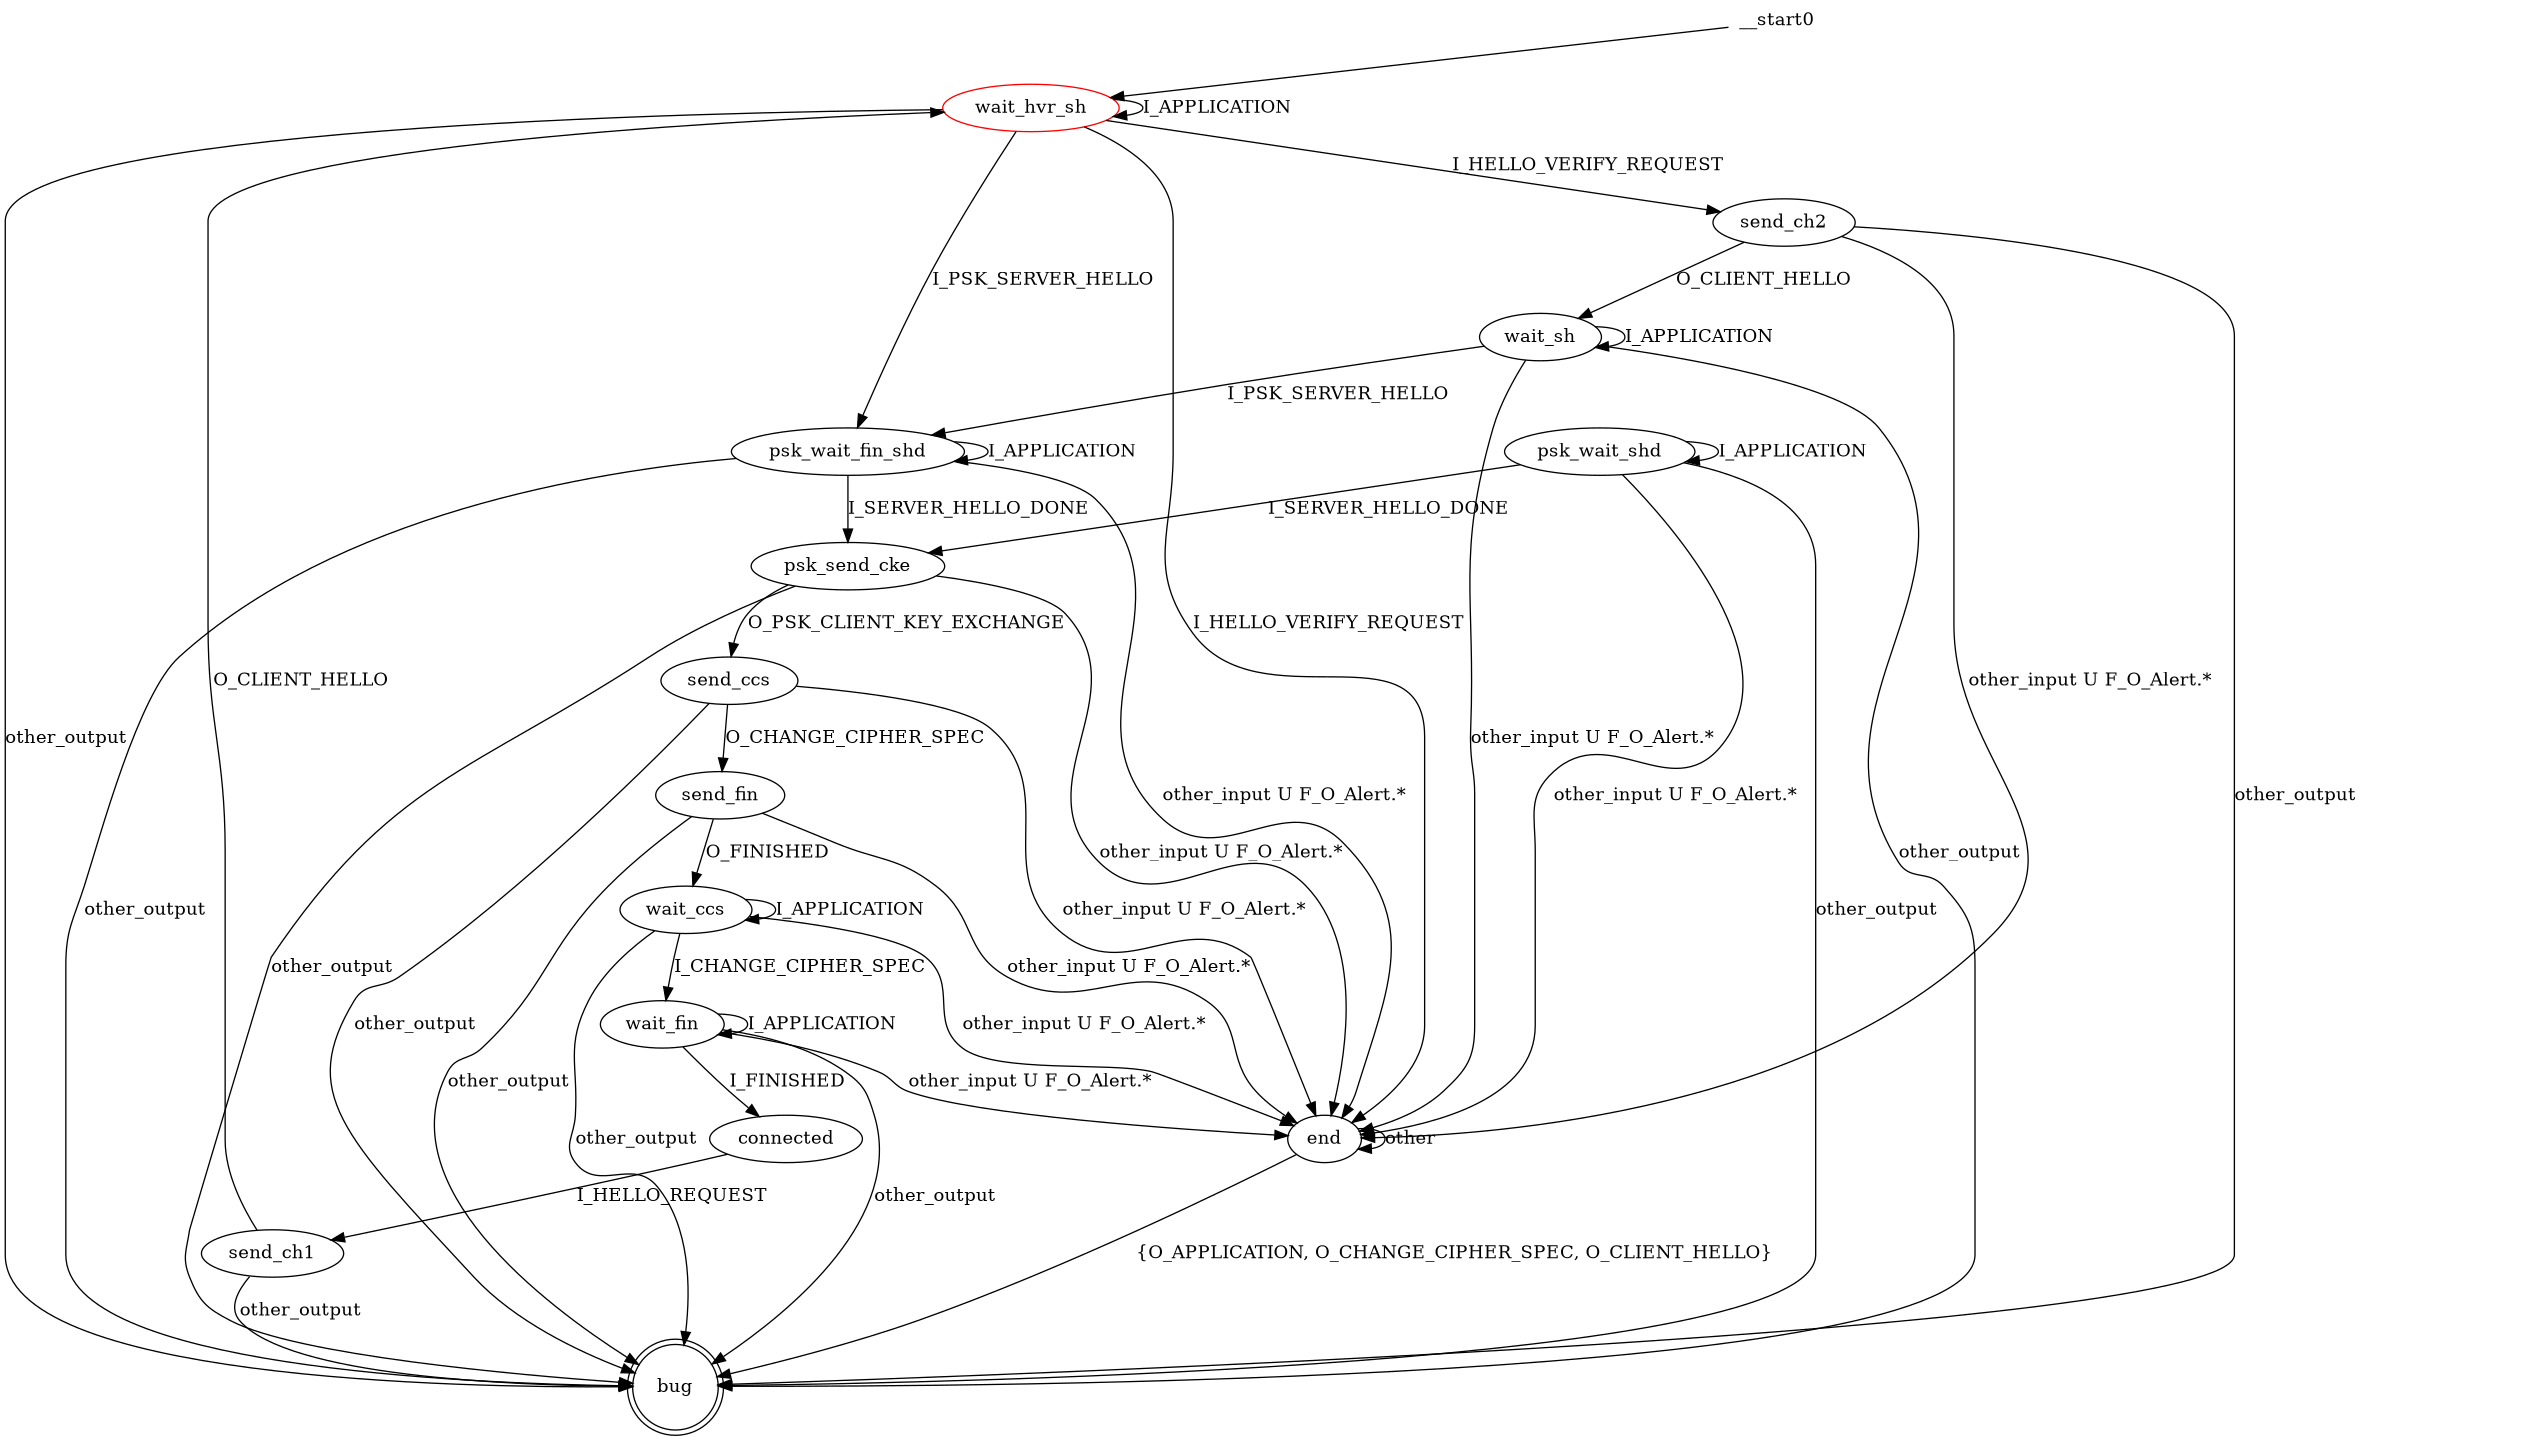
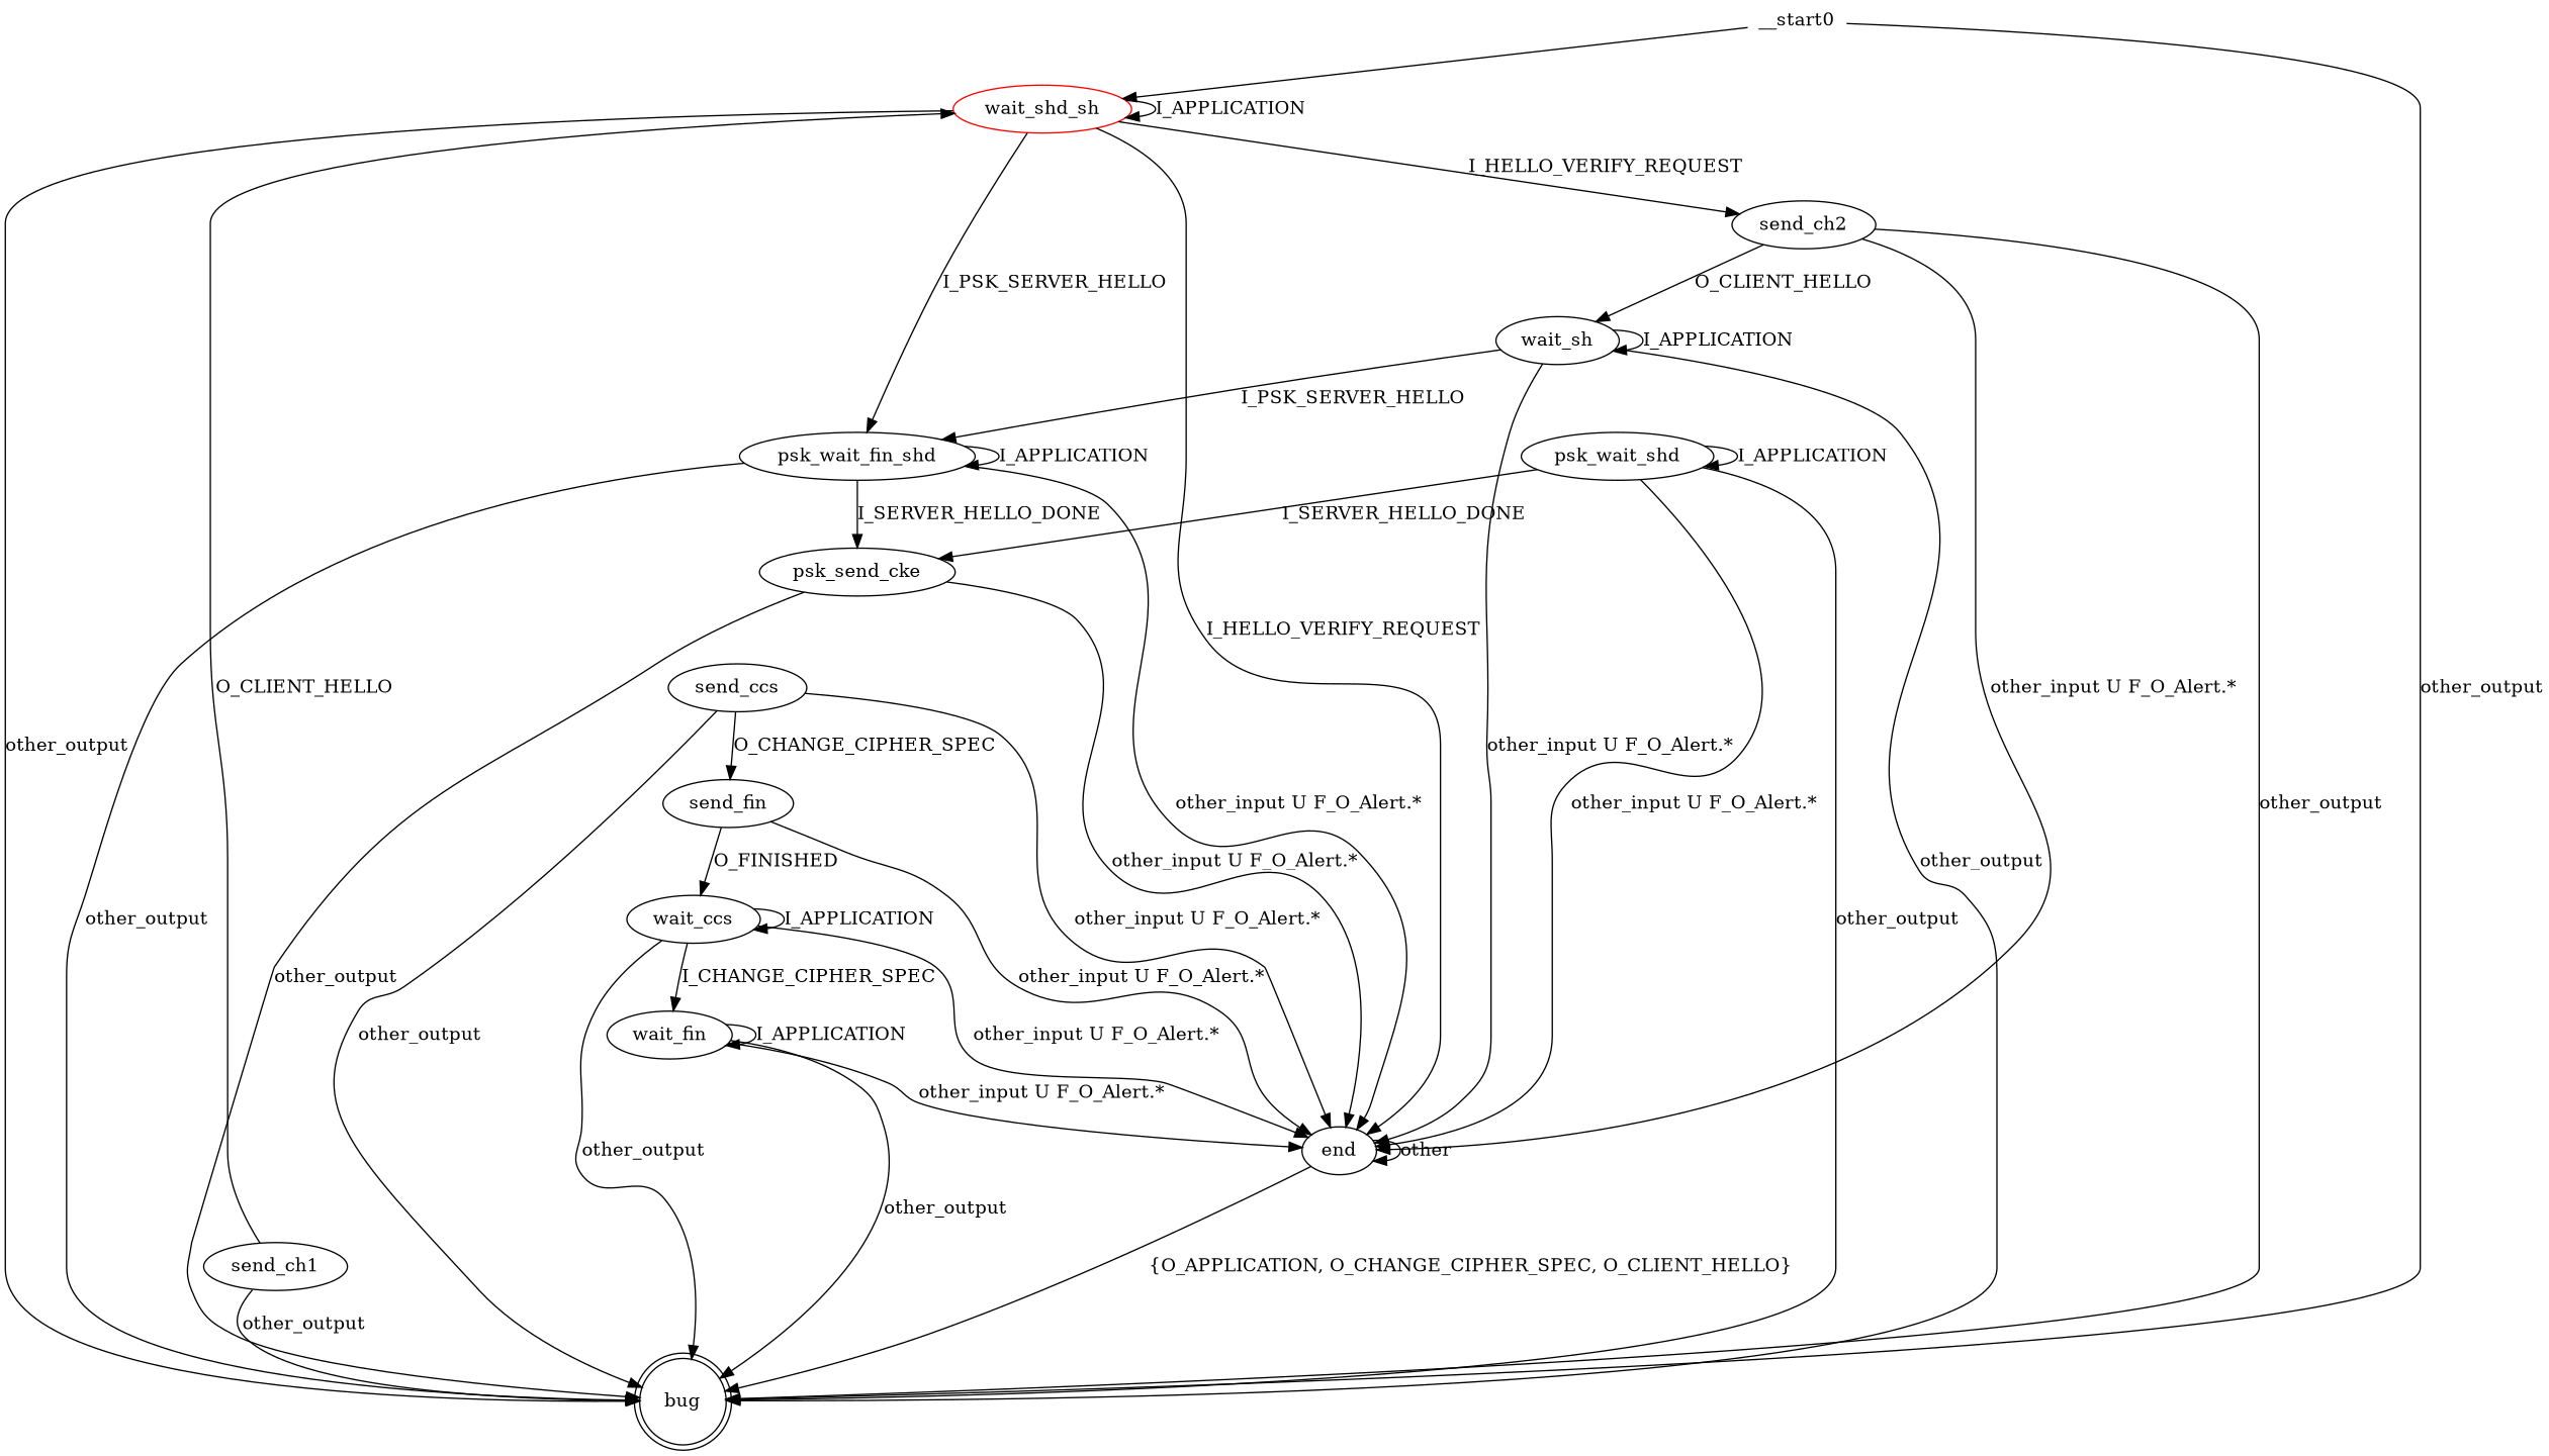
  digraph {
-   wait_hvr_sh [color=red]
+   wait_hvr_sh [color=red label=wait_shd_sh]
    send_ch2
    n3 [label=psk_wait_fin_shd]
    end
    bug [shape=doublecircle]
    wait_sh
    psk_send_cke
    send_ccs
    psk_wait_shd
    send_fin
    wait_ccs
    wait_fin
-   connected
    send_ch1
    __start0 [height=0 shape=none width=0]
    wait_hvr_sh -> wait_hvr_sh [label=I_APPLICATION]
    wait_hvr_sh -> send_ch2 [label=I_HELLO_VERIFY_REQUEST]
    wait_hvr_sh -> n3 [label=I_PSK_SERVER_HELLO]
    wait_hvr_sh -> end [label=I_HELLO_VERIFY_REQUEST]
    wait_hvr_sh -> bug [label=other_output]
    send_ch2 -> end [label="other_input U F_O_Alert.*"]
    send_ch2 -> bug [label=other_output]
    send_ch2 -> wait_sh [label=O_CLIENT_HELLO]
    n3 -> n3 [label=I_APPLICATION]
    n3 -> end [label="other_input U F_O_Alert.*"]
    n3 -> bug [label=other_output]
    n3 -> psk_send_cke [label=I_SERVER_HELLO_DONE]
    end -> end [label=other]
    end -> bug [label="{O_APPLICATION, O_CHANGE_CIPHER_SPEC, O_CLIENT_HELLO}"]
    wait_sh -> n3 [label=I_PSK_SERVER_HELLO]
    wait_sh -> end [label="other_input U F_O_Alert.*"]
    wait_sh -> bug [label=other_output]
    wait_sh -> wait_sh [label=I_APPLICATION]
    psk_send_cke -> end [label="other_input U F_O_Alert.*"]
    psk_send_cke -> bug [label=other_output]
-   psk_send_cke -> send_ccs [label=O_PSK_CLIENT_KEY_EXCHANGE]
    send_ccs -> end [label="other_input U F_O_Alert.*"]
    send_ccs -> bug [label=other_output]
    send_ccs -> send_fin [label=O_CHANGE_CIPHER_SPEC]
    psk_wait_shd -> end [label="other_input U F_O_Alert.*"]
    psk_wait_shd -> bug [label=other_output]
    psk_wait_shd -> psk_send_cke [label=I_SERVER_HELLO_DONE]
    psk_wait_shd -> psk_wait_shd [label=I_APPLICATION]
    send_fin -> end [label="other_input U F_O_Alert.*"]
-   send_fin -> bug [label=other_output]
+   __start0 -> bug [label=other_output]
    send_fin -> wait_ccs [label=O_FINISHED]
    wait_ccs -> end [label="other_input U F_O_Alert.*"]
    wait_ccs -> bug [label=other_output]
    wait_ccs -> wait_ccs [label=I_APPLICATION]
    wait_ccs -> wait_fin [label=I_CHANGE_CIPHER_SPEC]
    wait_fin -> end [label="other_input U F_O_Alert.*"]
    wait_fin -> bug [label=other_output]
    wait_fin -> wait_fin [label=I_APPLICATION]
-   wait_fin -> connected [label=I_FINISHED]
-   connected -> send_ch1 [label=I_HELLO_REQUEST]
    send_ch1 -> wait_hvr_sh [label=O_CLIENT_HELLO]
    send_ch1 -> bug [label=other_output]
    __start0 -> wait_hvr_sh
  }
